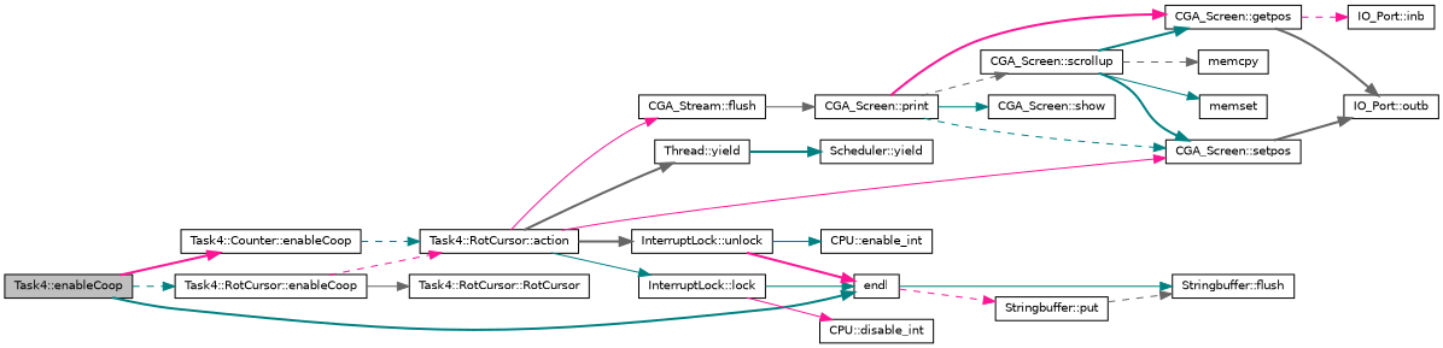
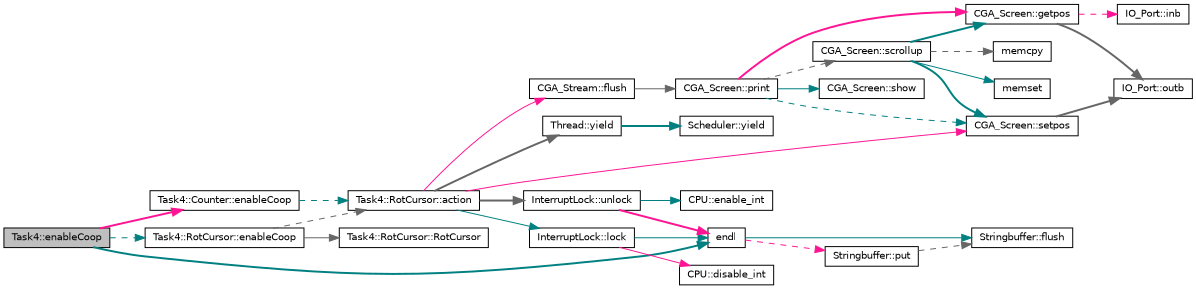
  digraph {
    rankdir=LR
    node [color=black fontname=Helvetica fontsize=10 shape=record]
    edge [color=teal fontname=Helvetica fontsize=10 labelfontname=Helvetica labelfontsize=10 style=bold]
    n1 [fillcolor=grey75 fontcolor=black height=0.2 label="Task4::enableCoop" style=filled width=0.4]
    n2 [height=0.2 label=endl width=0.4]
    n3 [height=0.2 label="Task4::RotCursor::enableCoop" width=0.4]
    n4 [height=0.2 label="Task4::Counter::enableCoop" width=0.4]
    n5 [height=0.2 label="Stringbuffer::put" width=0.4]
    n6 [height=0.2 label="Stringbuffer::flush" width=0.4]
    n7 [height=0.2 label="Task4::RotCursor::RotCursor" width=0.4]
    n8 [height=0.2 label="Task4::RotCursor::action" width=0.4]
    n9 [height=0.2 label="InterruptLock::lock" width=0.4]
    n10 [height=0.2 label="CGA_Stream::flush" width=0.4]
    n11 [height=0.2 label="CGA_Screen::setpos" width=0.4]
    n12 [height=0.2 label="InterruptLock::unlock" width=0.4]
    n13 [height=0.2 label="Thread::yield" width=0.4]
    n14 [height=0.2 label="CPU::disable_int" width=0.4]
    n15 [height=0.2 label="CGA_Screen::print" width=0.4]
    n16 [height=0.2 label="IO_Port::outb" width=0.4]
    n17 [height=0.2 label="CPU::enable_int" width=0.4]
    n18 [height=0.2 label="Scheduler::yield" width=0.4]
    n19 [height=0.2 label="CGA_Screen::getpos" width=0.4]
    n20 [height=0.2 label="CGA_Screen::show" width=0.4]
    n21 [height=0.2 label="CGA_Screen::scrollup" width=0.4]
    n22 [height=0.2 label="IO_Port::inb" width=0.4]
    n23 [height=0.2 label=memcpy width=0.4]
    n24 [height=0.2 label=memset width=0.4]
    n1 -> n2
    n1 -> n3 [style=dashed]
    n1 -> n4 [color=deeppink]
    n2 -> n5 [color=deeppink style=dashed]
    n2 -> n6 [style=solid]
    n3 -> n7 [color=gray40 style=solid]
-   n3 -> n8 [color=deeppink style=dashed]
+   n3 -> n8 [color=gray40 style=dashed]
    n4 -> n8 [style=dashed]
    n5 -> n6 [color=gray40 style=dashed]
    n8 -> n9 [style=solid]
    n8 -> n10 [color=deeppink style=solid]
    n8 -> n11 [color=deeppink style=solid]
    n8 -> n12 [color=gray40]
    n8 -> n13 [color=gray40]
    n9 -> n2 [style=solid]
    n9 -> n14 [color=deeppink style=solid]
    n10 -> n15 [color=gray40 style=solid]
    n11 -> n16 [color=gray40]
    n12 -> n2 [color=deeppink]
    n12 -> n17 [style=solid]
    n13 -> n18
    n15 -> n11 [style=dashed]
    n15 -> n19 [color=deeppink]
    n15 -> n20 [style=solid]
    n15 -> n21 [color=gray40 style=dashed]
    n19 -> n16 [color=gray40]
    n19 -> n22 [color=deeppink style=dashed]
    n21 -> n11
    n21 -> n19
    n21 -> n23 [color=gray40 style=dashed]
    n21 -> n24 [style=solid]
  }
